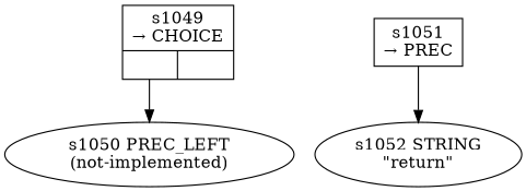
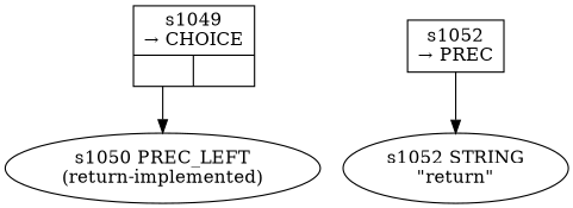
  digraph {
    rankdir=TB
    n1 [fixedsize=false label="{s1049\n&rarr; CHOICE|{<p0>|<p1>}}" peripheries=1 shape=record]
-   n2 [label="s1050 PREC_LEFT\n(not-implemented)"]
-   n3 [fixedsize=false label="s1051\n&rarr; PREC" peripheries=1 shape=record]
+   n2 [label="s1050 PREC_LEFT\n(return-implemented)"]
+   n3 [fixedsize=false label="s1052\n&rarr; PREC" peripheries=1 shape=record]
    n4 [label="s1052 STRING\n\"return\""]
    n1 -> n2 [tailport=p0]
    n3 -> n4
  }
